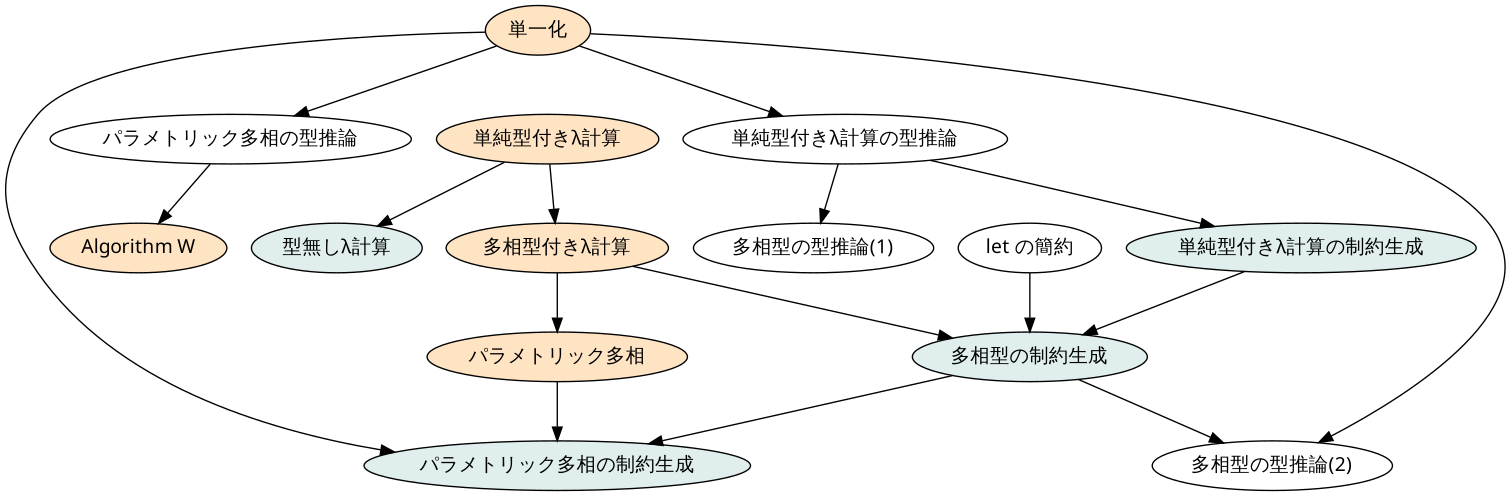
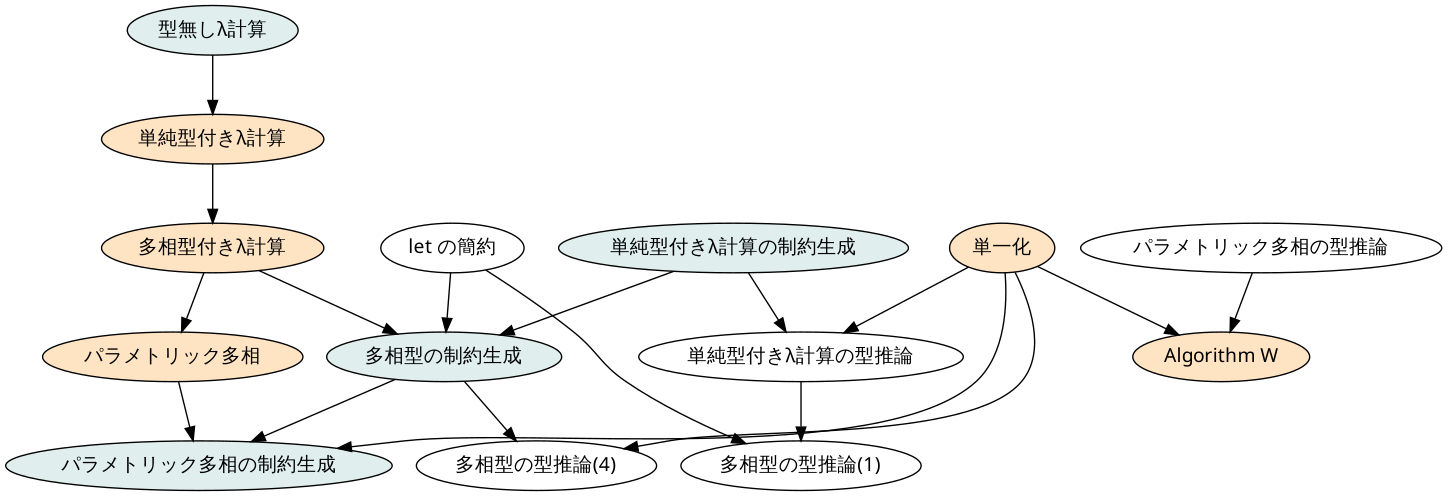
  digraph {
    ranksep=0.6
    node [fontname="Ryumin-Light-UniJIS-UTF8-H" style=filled]
    edge [fontname="Ryumin-Light-UniJIS-UTF8-H"]
    n1 [fillcolor=azure2 label="型無しλ計算"]
    n2 [fillcolor=bisque label="単純型付きλ計算"]
    n3 [fillcolor=bisque label="多相型付きλ計算"]
    n4 [fillcolor=bisque label="パラメトリック多相"]
    n5 [fillcolor=azure2 label="多相型の制約生成"]
    n6 [fillcolor=azure2 label="単純型付きλ計算の制約生成"]
    n7 [label="単純型付きλ計算の型推論" style=""]
    n8 [fillcolor=azure2 label="パラメトリック多相の制約生成"]
    n9 [label="let の簡約" style=""]
    n10 [label="多相型の型推論(1)" style=""]
-   n11 [label="多相型の型推論(2)" style=""]
+   n11 [label="多相型の型推論(4)" style=""]
    n12 [fillcolor=bisque label="単一化"]
    n13 [label="パラメトリック多相の型推論" style=""]
    n14 [fillcolor=bisque label="Algorithm W"]
-   n2 -> n1
+   n1 -> n2
    n2 -> n3
    n3 -> n4
    n3 -> n5
    n4 -> n8
    n5 -> n8
    n5 -> n11
    n6 -> n5
-   n7 -> n6
+   n6 -> n7
    n7 -> n10
    n9 -> n5
+   n9 -> n10
    n12 -> n7
    n12 -> n8
    n12 -> n11
-   n12 -> n13
+   n12 -> n14
    n13 -> n14
  }
